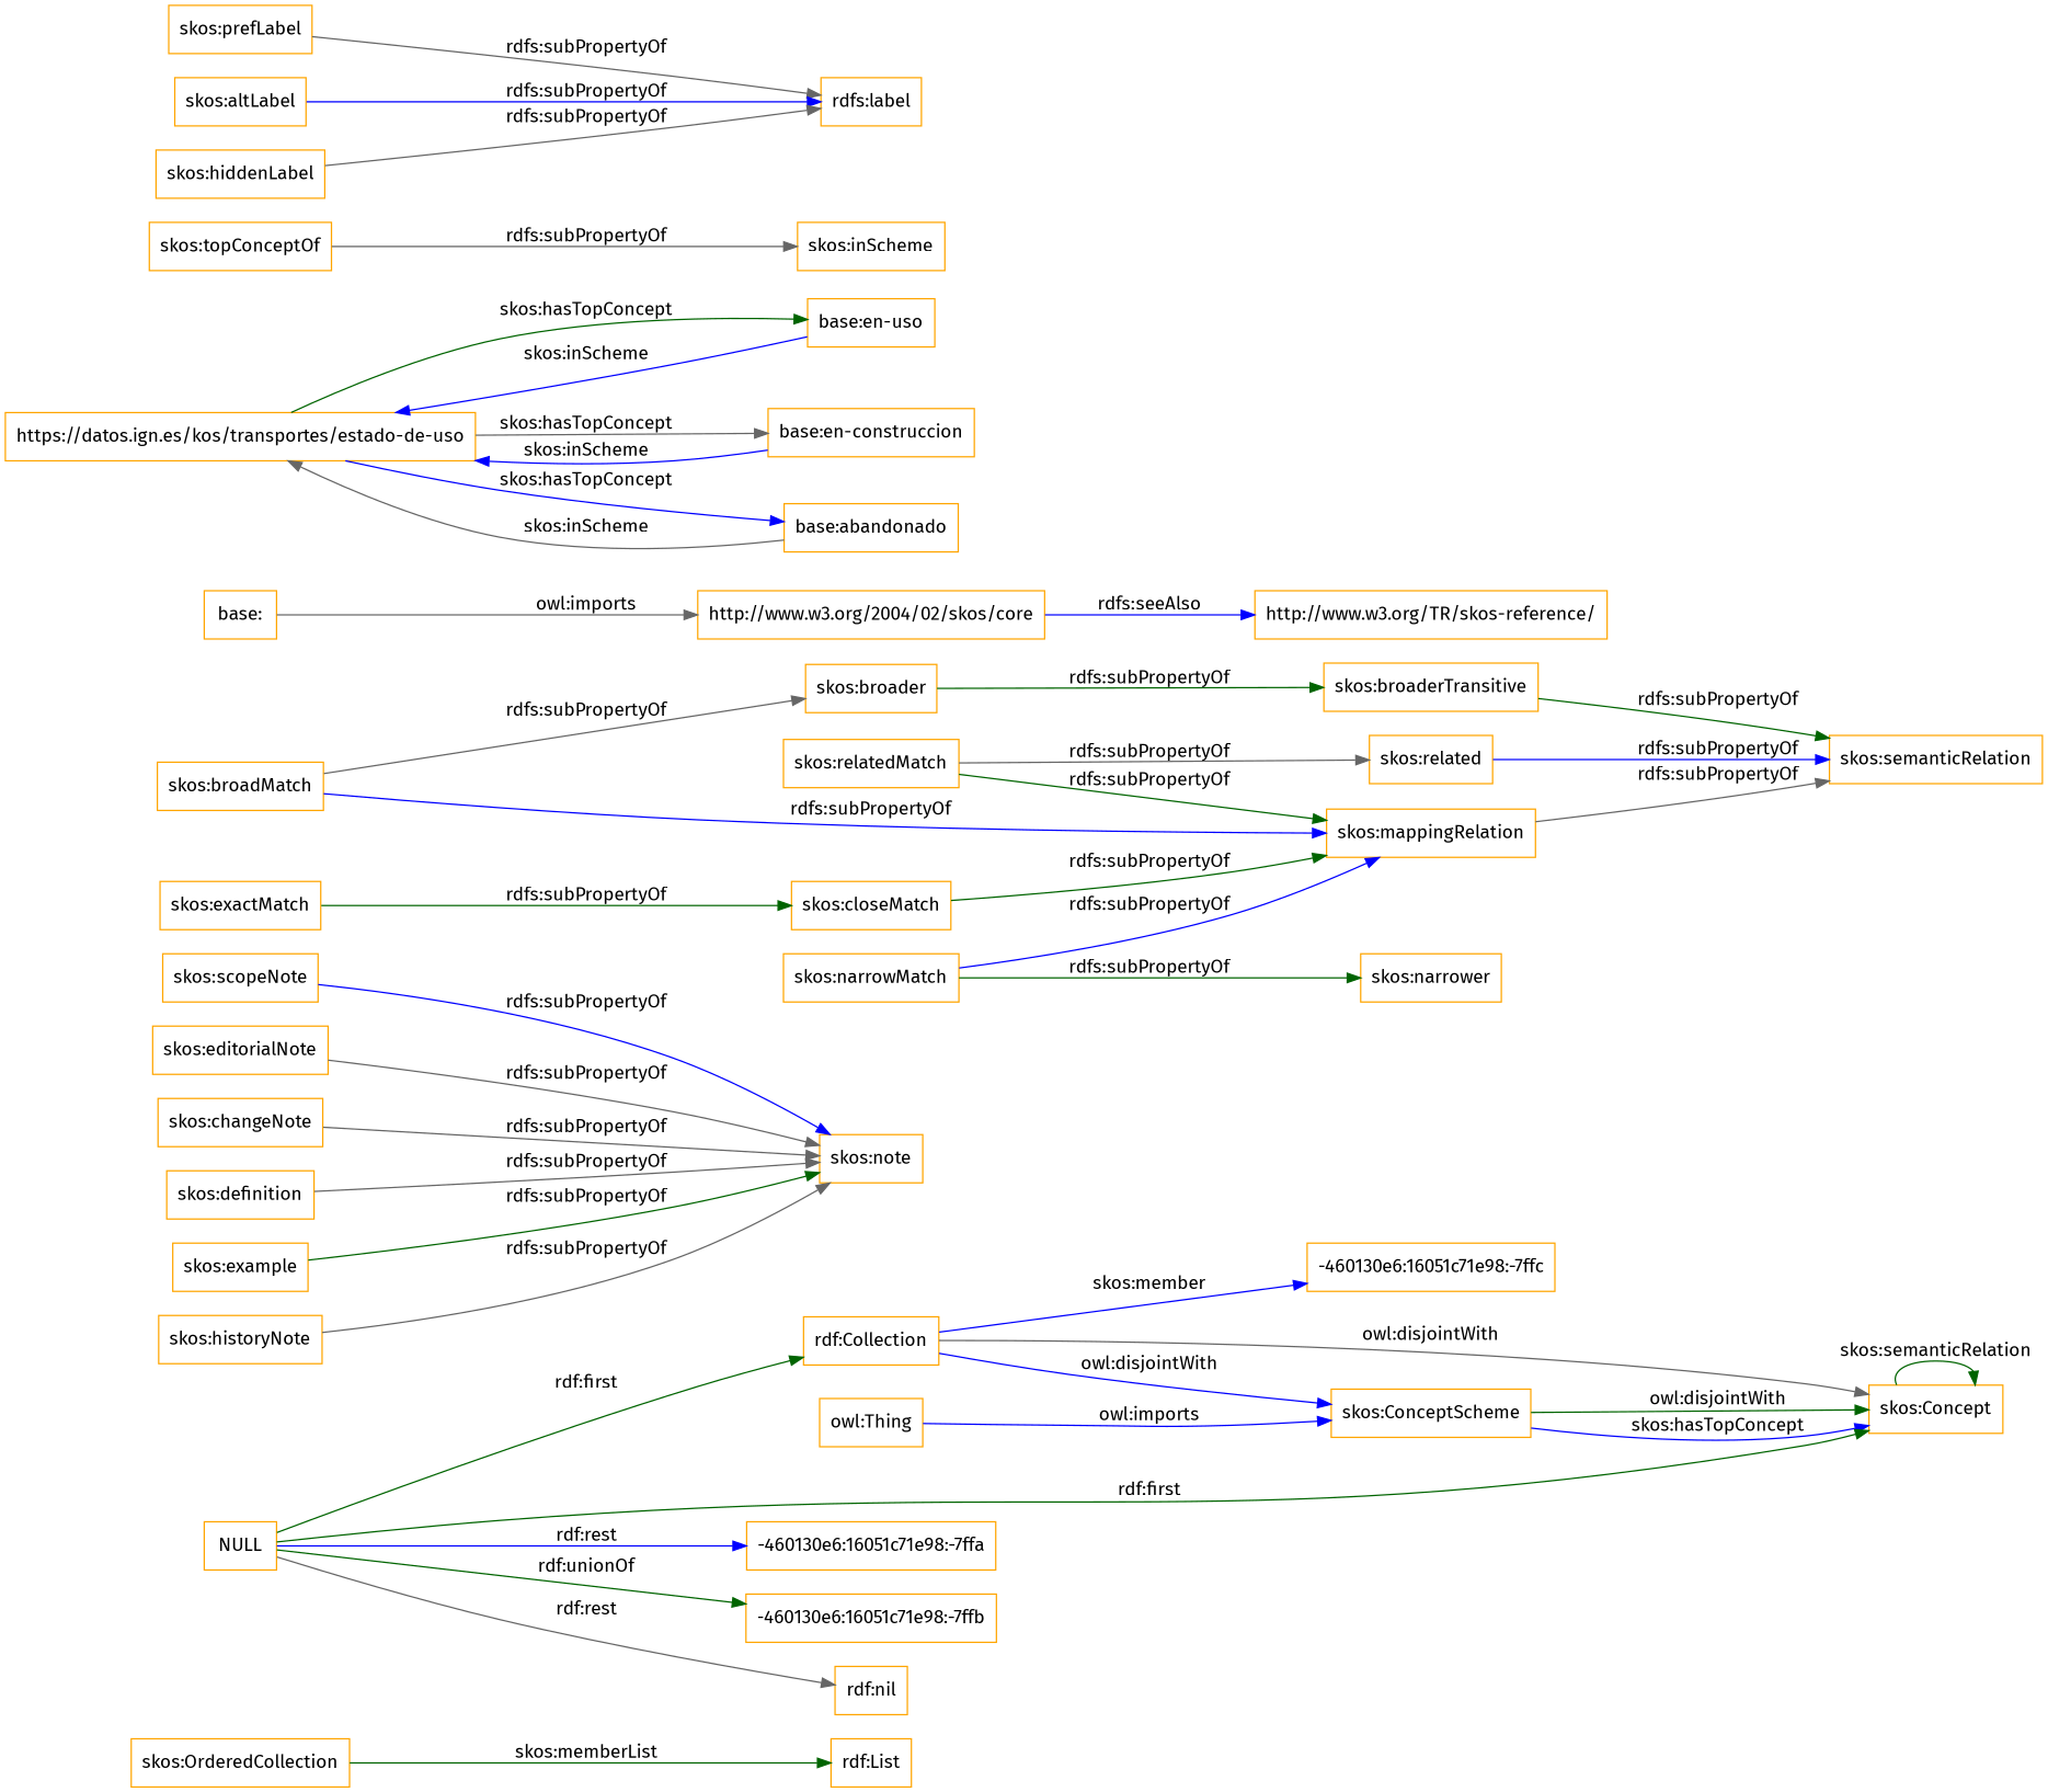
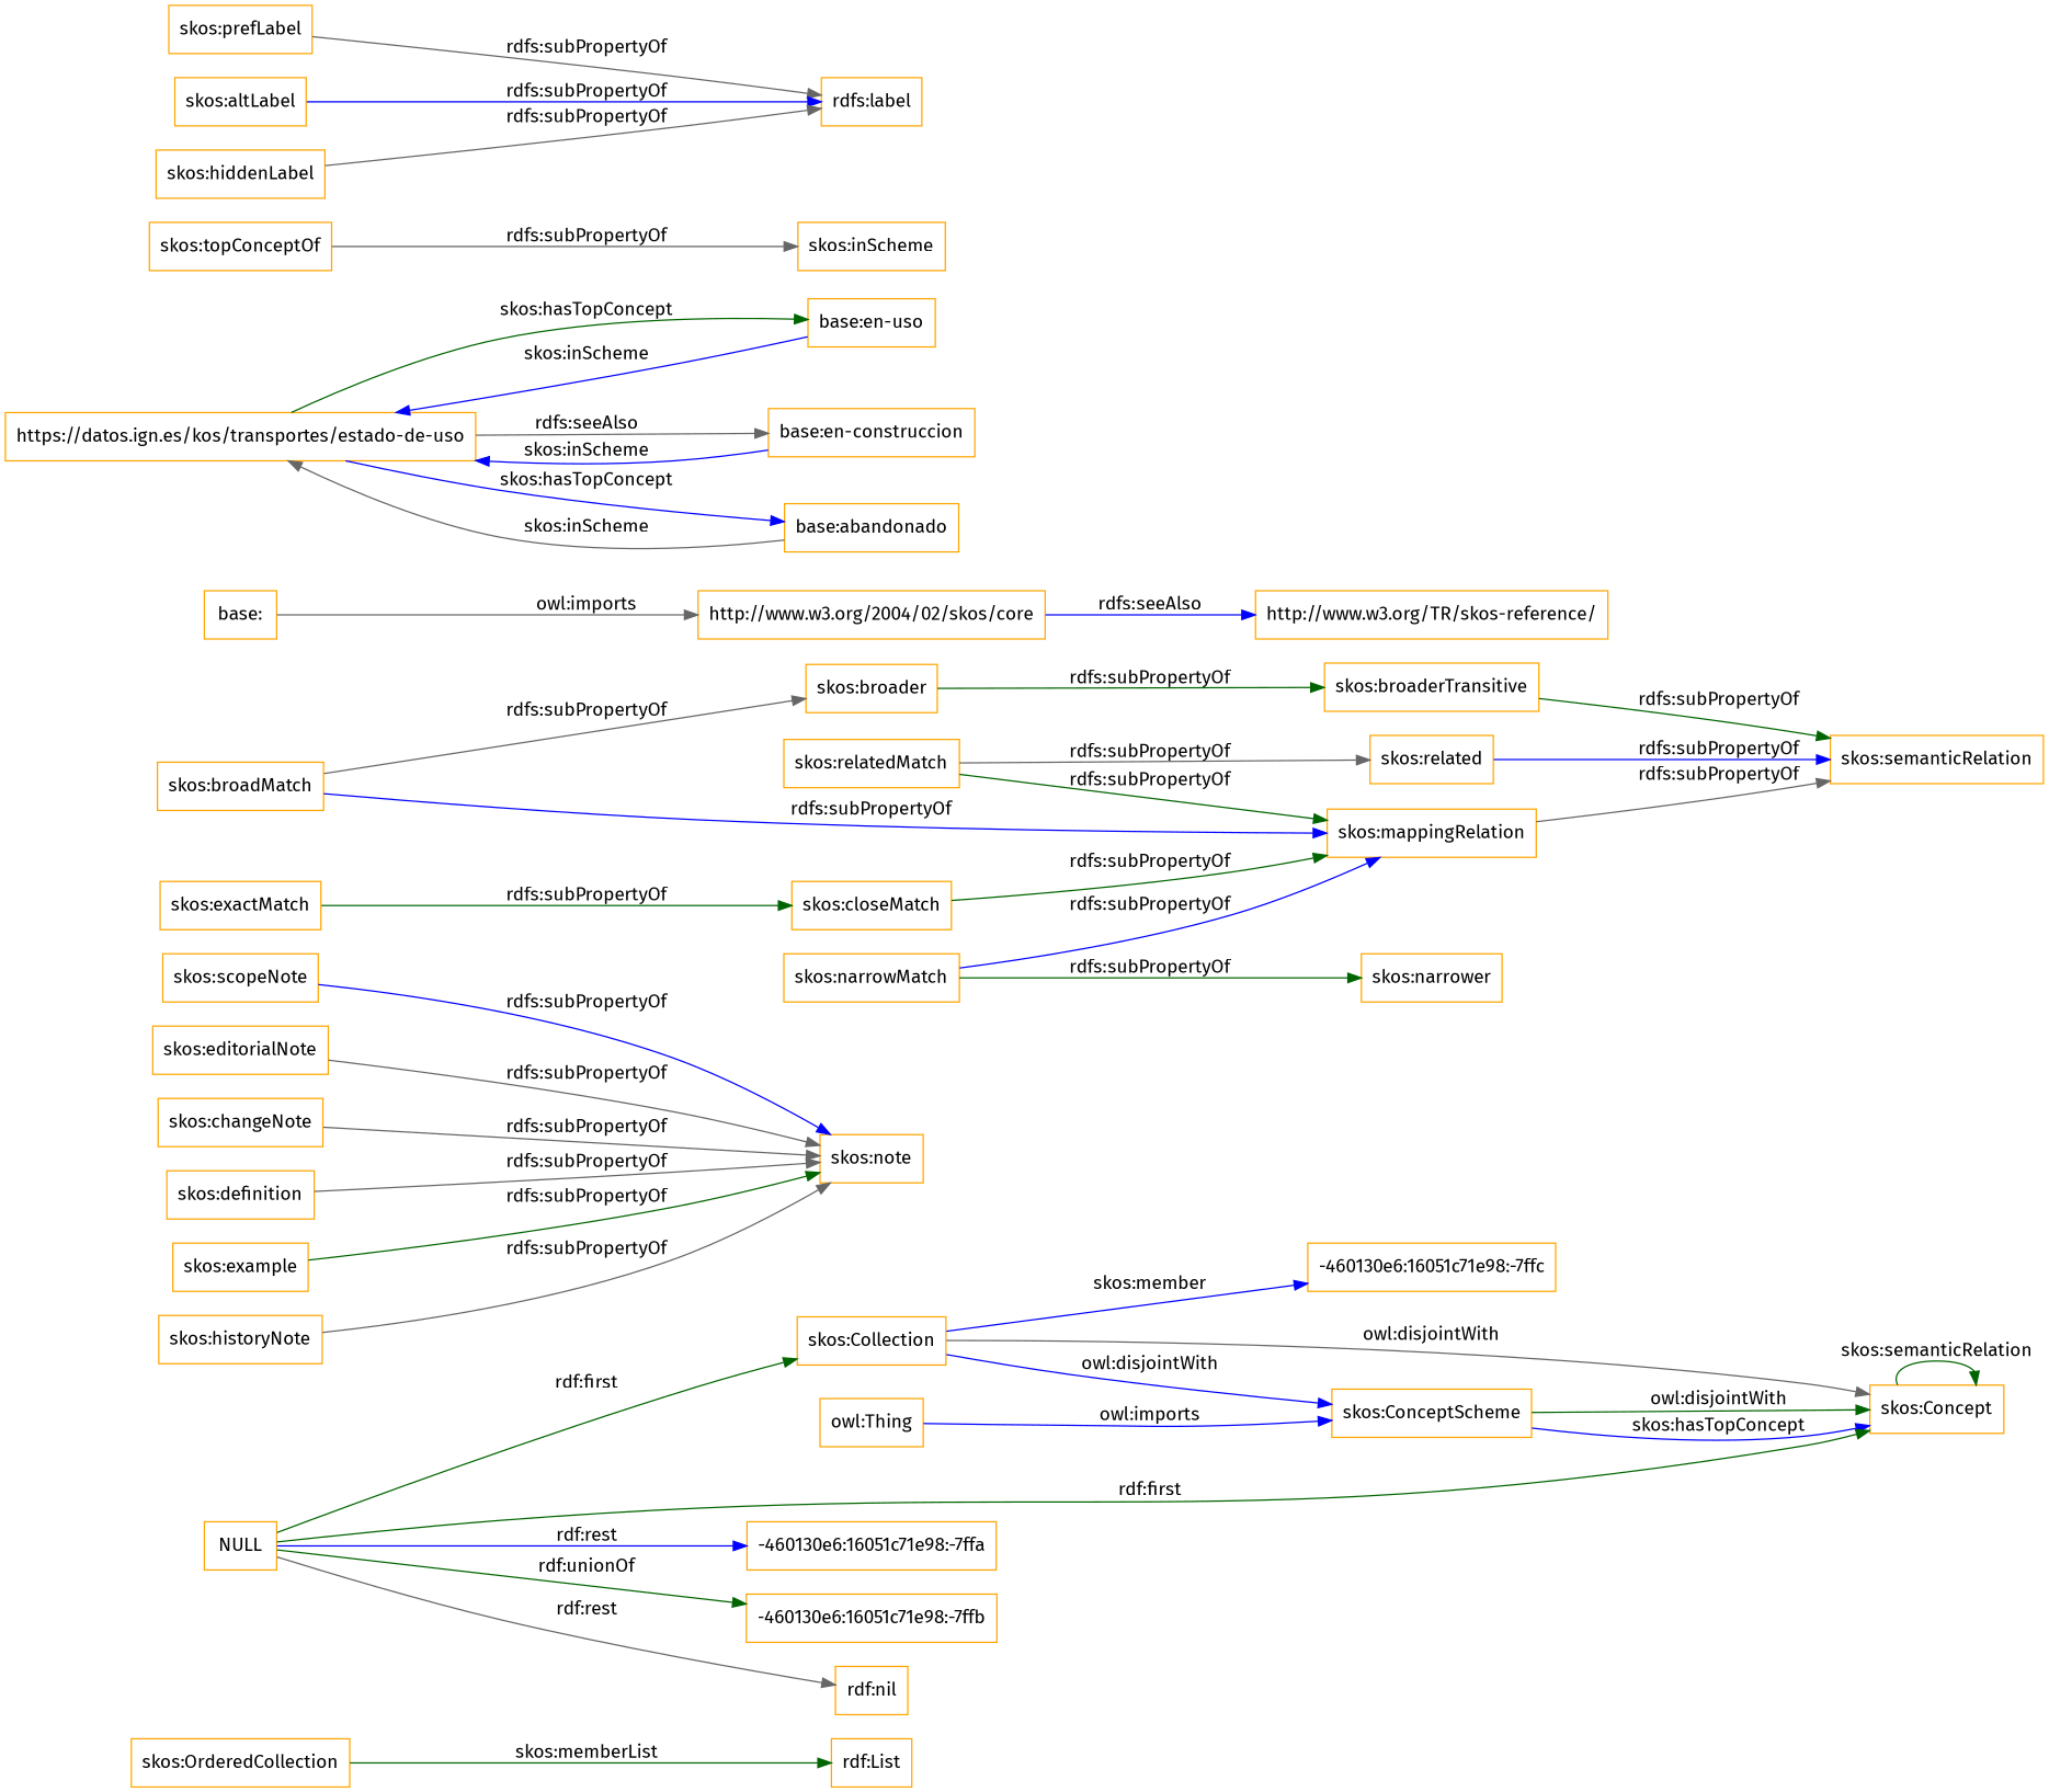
  digraph {
    fontname="Fira Sans"
    rankdir=LR
    node [color=orange fontname="Fira Sans" shape=rectangle]
    edge [color=gray40 fontname="Fira Sans"]
    "skos:OrderedCollection"
    "rdf:List"
-   "skos:Collection" [label="rdf:Collection"]
+   "skos:Collection"
    "-460130e6:16051c71e98:-7ffc"
    "skos:ConceptScheme"
    "skos:Concept"
    NULL
    "-460130e6:16051c71e98:-7ffa"
    "-460130e6:16051c71e98:-7ffb"
    "rdf:nil"
    "skos:scopeNote"
    "skos:note"
    "skos:closeMatch"
    "skos:mappingRelation"
    "skos:semanticRelation"
    "base:"
    "http://www.w3.org/2004/02/skos/core"
    "http://www.w3.org/TR/skos-reference/"
    "https://datos.ign.es/kos/transportes/estado-de-uso"
    "base:en-uso"
    "base:en-construccion"
    "base:abandonado"
    "skos:relatedMatch"
    "skos:related"
    "skos:broadMatch"
    "skos:broader"
    "skos:broaderTransitive"
    "skos:topConceptOf"
    "skos:inScheme"
    "skos:editorialNote"
    "skos:changeNote"
    "skos:definition"
    "skos:example"
    "skos:historyNote"
    "skos:exactMatch"
    "skos:prefLabel"
    "rdfs:label"
    "skos:altLabel"
    "skos:hiddenLabel"
    "skos:narrowMatch"
    "skos:narrower"
    "owl:Thing"
    "skos:OrderedCollection" -> "rdf:List" [color=darkgreen label="skos:memberList"]
    "skos:Collection" -> "-460130e6:16051c71e98:-7ffc" [color=blue label="skos:member"]
    "skos:Collection" -> "skos:ConceptScheme" [color=blue label="owl:disjointWith"]
    "skos:Collection" -> "skos:Concept" [label="owl:disjointWith"]
    "skos:ConceptScheme" -> "skos:Concept" [color=darkgreen label="owl:disjointWith"]
    "skos:ConceptScheme" -> "skos:Concept" [color=blue label="skos:hasTopConcept"]
    "skos:Concept" -> "skos:Concept" [color=darkgreen label="skos:semanticRelation"]
    NULL -> "skos:Collection" [color=darkgreen label="rdf:first"]
    NULL -> "skos:Concept" [color=darkgreen label="rdf:first"]
    NULL -> "-460130e6:16051c71e98:-7ffa" [color=blue label="rdf:rest"]
    NULL -> "-460130e6:16051c71e98:-7ffb" [color=darkgreen label="rdf:unionOf"]
    NULL -> "rdf:nil" [label="rdf:rest"]
    "skos:scopeNote" -> "skos:note" [color=blue label="rdfs:subPropertyOf"]
    "skos:closeMatch" -> "skos:mappingRelation" [color=darkgreen label="rdfs:subPropertyOf"]
    "skos:mappingRelation" -> "skos:semanticRelation" [label="rdfs:subPropertyOf"]
    "base:" -> "http://www.w3.org/2004/02/skos/core" [label="owl:imports"]
    "http://www.w3.org/2004/02/skos/core" -> "http://www.w3.org/TR/skos-reference/" [color=blue label="rdfs:seeAlso"]
    "https://datos.ign.es/kos/transportes/estado-de-uso" -> "base:en-uso" [color=darkgreen label="skos:hasTopConcept"]
-   "https://datos.ign.es/kos/transportes/estado-de-uso" -> "base:en-construccion" [label="skos:hasTopConcept"]
+   "https://datos.ign.es/kos/transportes/estado-de-uso" -> "base:en-construccion" [label="rdfs:seeAlso"]
    "https://datos.ign.es/kos/transportes/estado-de-uso" -> "base:abandonado" [color=blue label="skos:hasTopConcept"]
    "base:en-uso" -> "https://datos.ign.es/kos/transportes/estado-de-uso" [color=blue label="skos:inScheme"]
    "base:en-construccion" -> "https://datos.ign.es/kos/transportes/estado-de-uso" [color=blue label="skos:inScheme"]
    "base:abandonado" -> "https://datos.ign.es/kos/transportes/estado-de-uso" [label="skos:inScheme"]
    "skos:relatedMatch" -> "skos:mappingRelation" [color=darkgreen label="rdfs:subPropertyOf"]
    "skos:relatedMatch" -> "skos:related" [label="rdfs:subPropertyOf"]
    "skos:related" -> "skos:semanticRelation" [color=blue label="rdfs:subPropertyOf"]
    "skos:broadMatch" -> "skos:mappingRelation" [color=blue label="rdfs:subPropertyOf"]
    "skos:broadMatch" -> "skos:broader" [label="rdfs:subPropertyOf"]
    "skos:broader" -> "skos:broaderTransitive" [color=darkgreen label="rdfs:subPropertyOf"]
    "skos:broaderTransitive" -> "skos:semanticRelation" [color=darkgreen label="rdfs:subPropertyOf"]
    "skos:topConceptOf" -> "skos:inScheme" [label="rdfs:subPropertyOf"]
    "skos:editorialNote" -> "skos:note" [label="rdfs:subPropertyOf"]
    "skos:changeNote" -> "skos:note" [label="rdfs:subPropertyOf"]
    "skos:definition" -> "skos:note" [label="rdfs:subPropertyOf"]
    "skos:example" -> "skos:note" [color=darkgreen label="rdfs:subPropertyOf"]
    "skos:historyNote" -> "skos:note" [label="rdfs:subPropertyOf"]
    "skos:exactMatch" -> "skos:closeMatch" [color=darkgreen label="rdfs:subPropertyOf"]
    "skos:prefLabel" -> "rdfs:label" [label="rdfs:subPropertyOf"]
    "skos:altLabel" -> "rdfs:label" [color=blue label="rdfs:subPropertyOf"]
    "skos:hiddenLabel" -> "rdfs:label" [label="rdfs:subPropertyOf"]
    "skos:narrowMatch" -> "skos:mappingRelation" [color=blue label="rdfs:subPropertyOf"]
    "skos:narrowMatch" -> "skos:narrower" [color=darkgreen label="rdfs:subPropertyOf"]
    "owl:Thing" -> "skos:ConceptScheme" [color=blue label="owl:imports"]
  }
